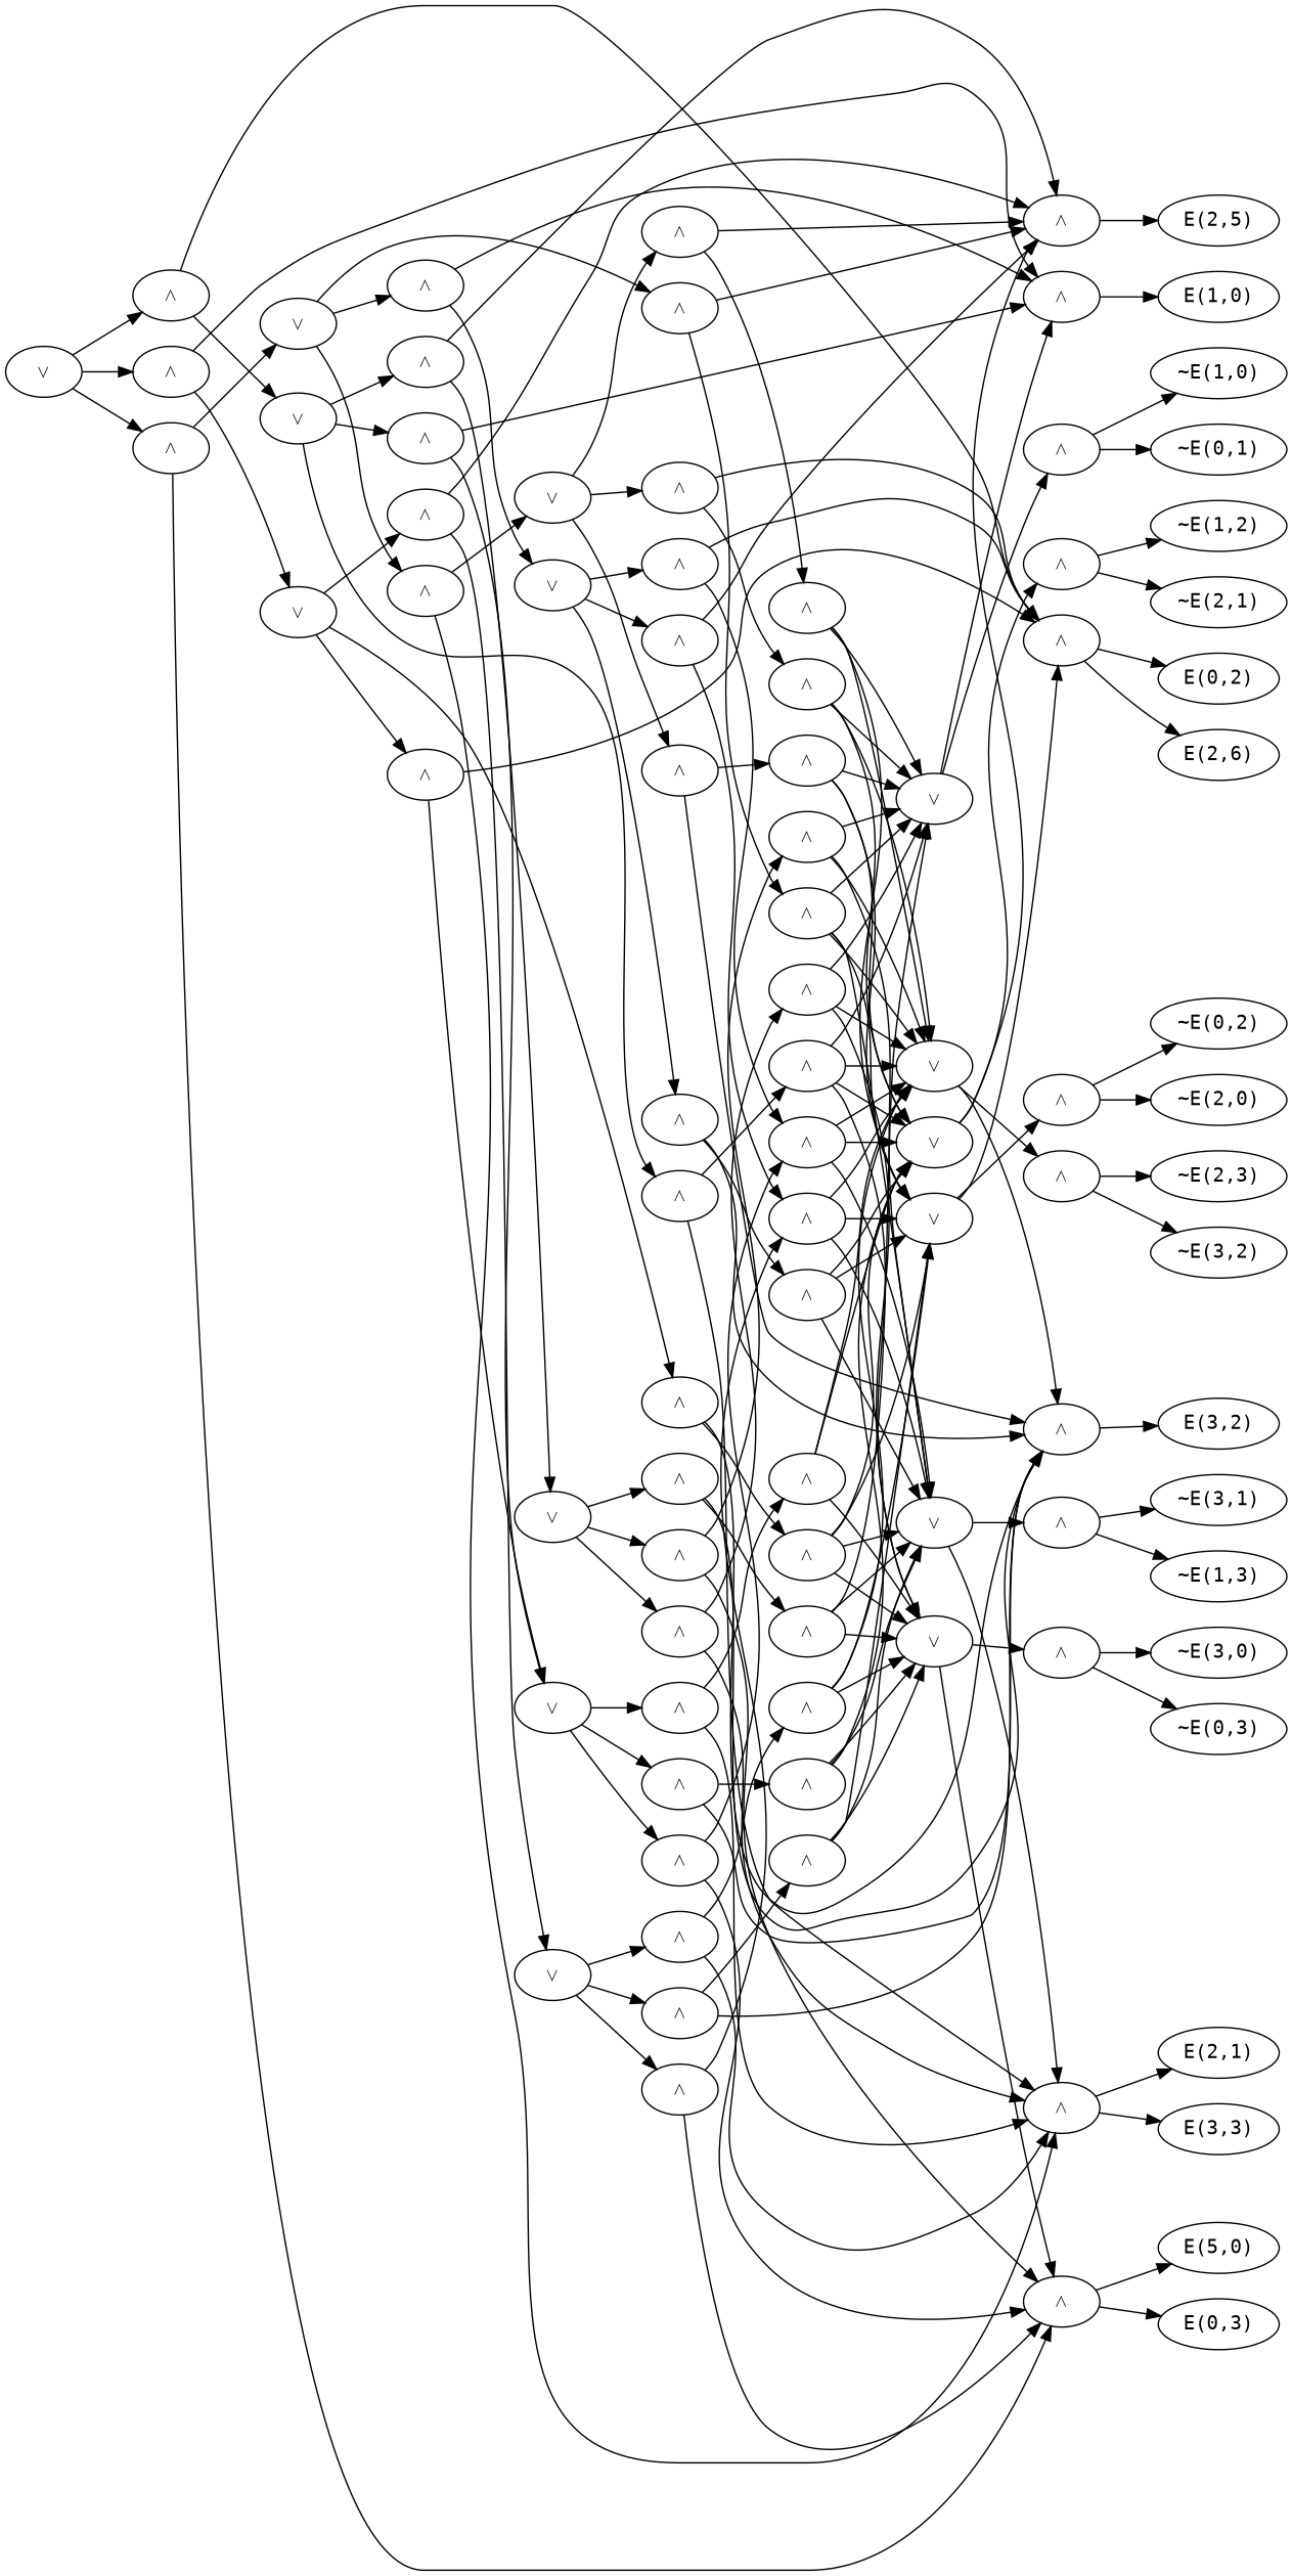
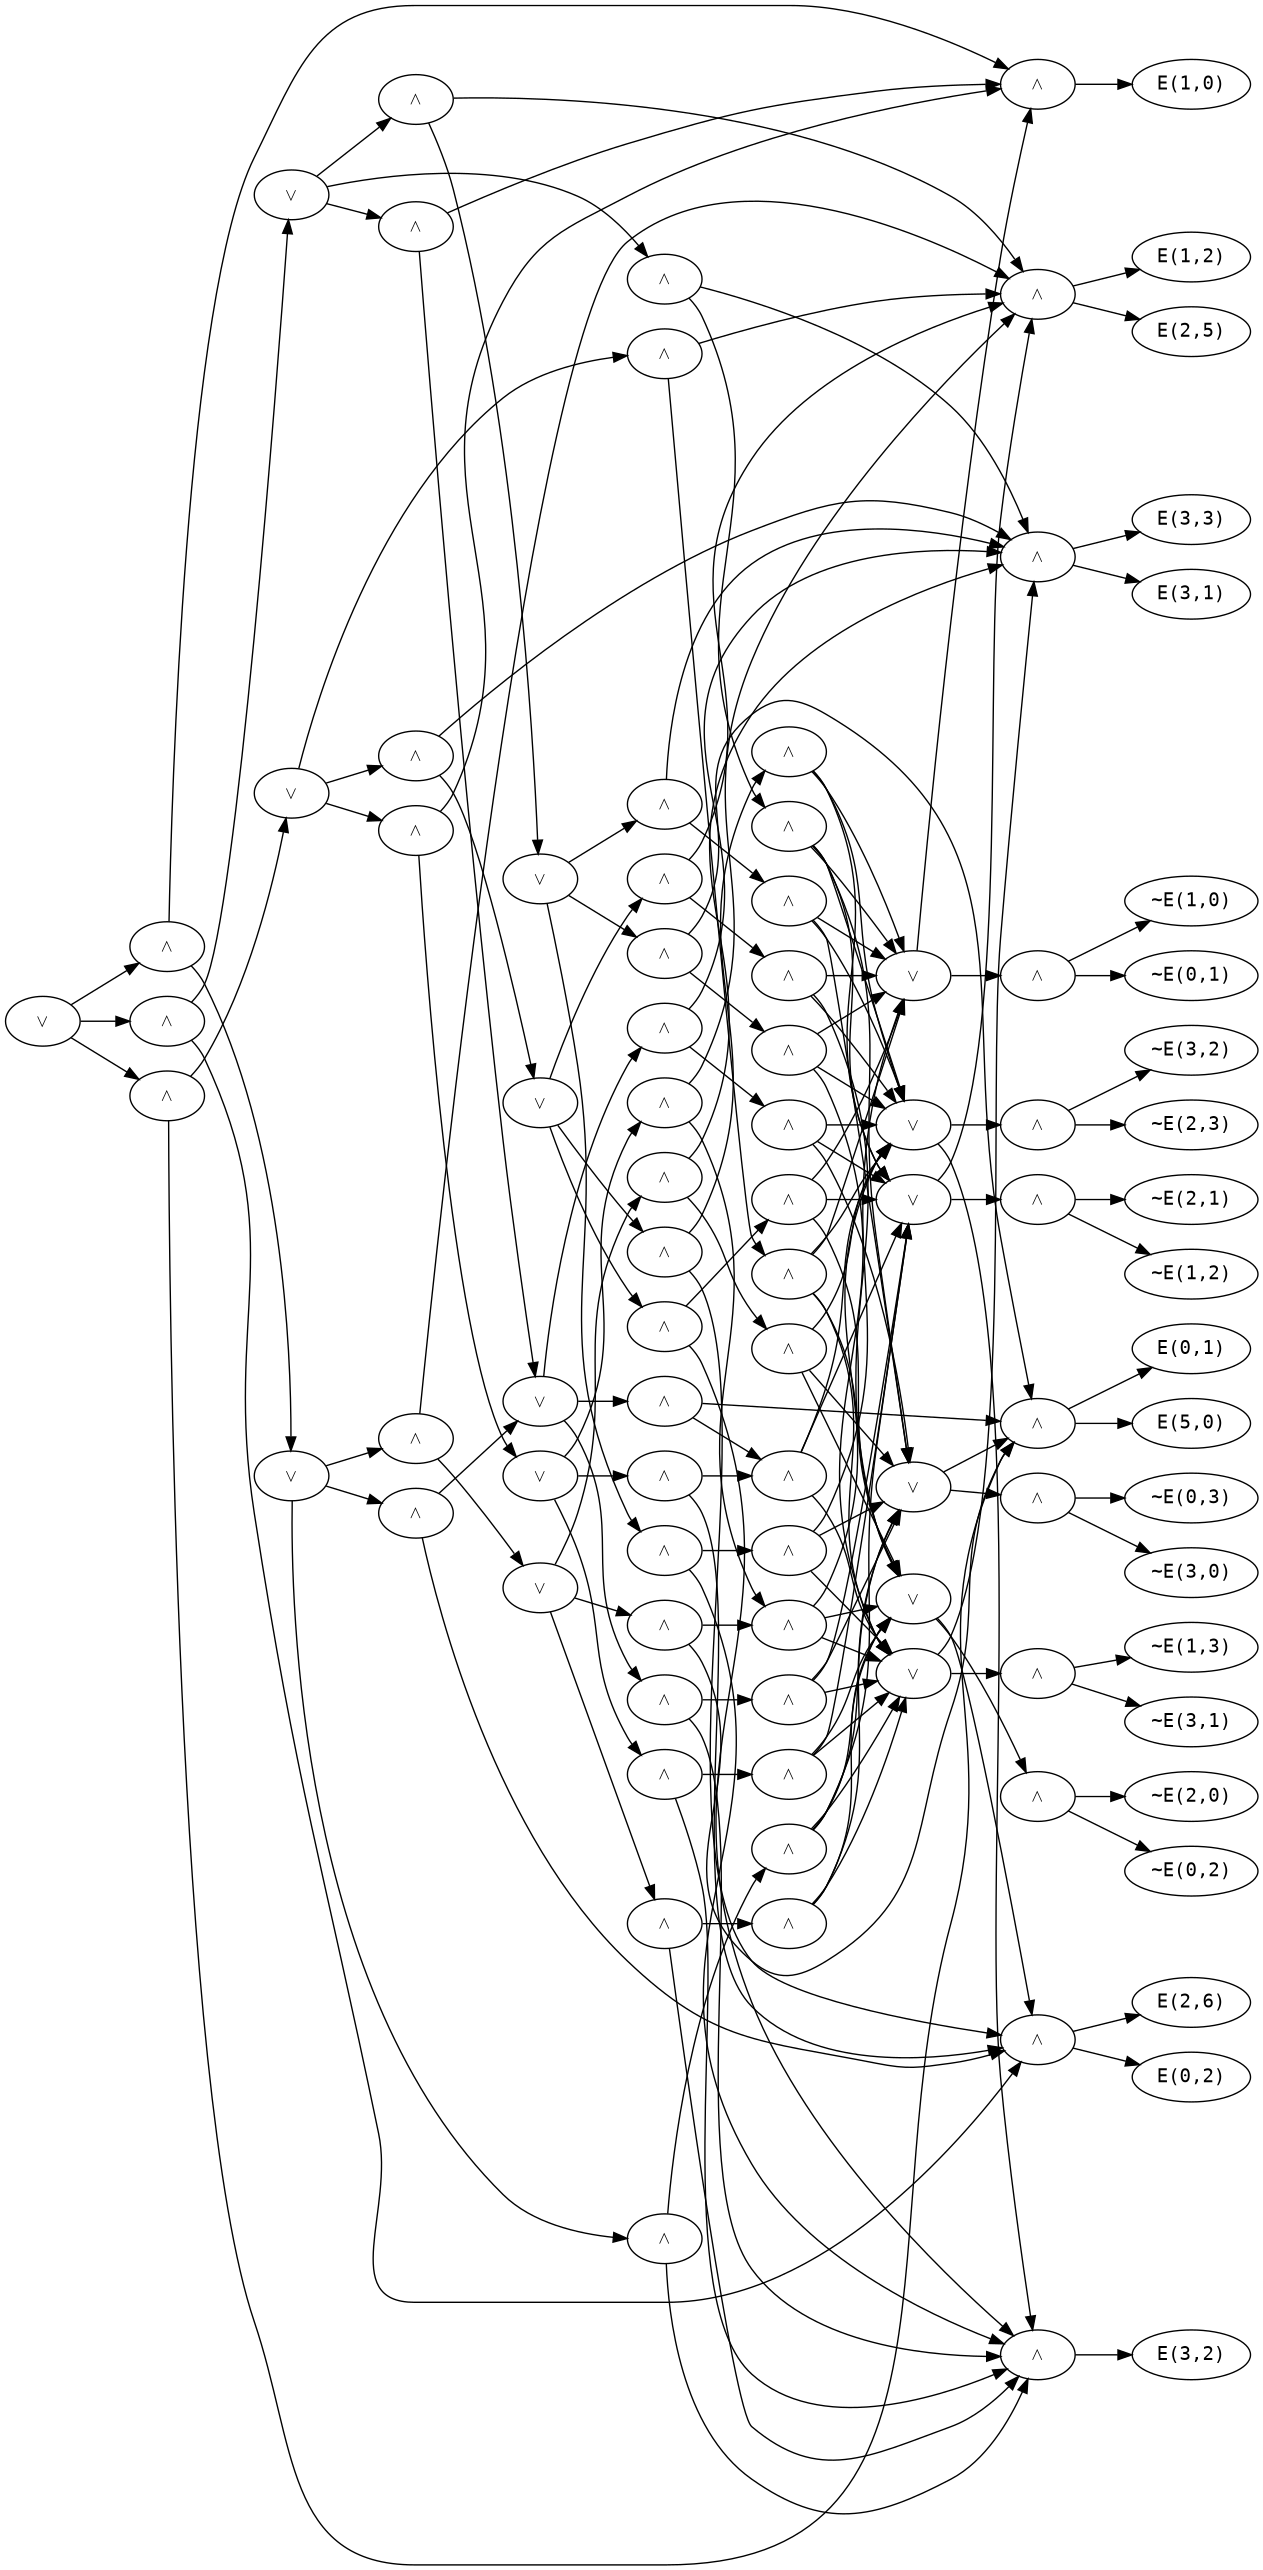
  strict digraph {
    fontname="DejaVu Sans Mono"
    rankdir=LR
    node [fontname="DejaVu Sans Mono"]
    edge [fontname="DejaVu Sans Mono"]
    n1 [label="E(1,0)"]
    n2 [label="~E(0,1)"]
    n3 [label="~E(1,0)"]
    n4 [label="⋁"]
    n5 [label="⋀"]
    n6 [label="⋀"]
    n7 [label="E(0,2)"]
    n8 [label="E(2,6)"]
    n9 [label="~E(0,2)"]
    n10 [label="~E(2,0)"]
    n11 [label="⋁"]
    n12 [label="⋀"]
    n13 [label="⋀"]
-   n14 [label="E(0,3)"]
+   n14 [label="E(0,1)"]
    n15 [label="E(5,0)"]
    n16 [label="~E(0,3)"]
    n17 [label="~E(3,0)"]
    n18 [label="⋁"]
    n19 [label="⋀"]
    n20 [label="⋀"]
+   n21 [label="E(1,2)"]
    n22 [label="E(2,5)"]
    n23 [label="~E(1,2)"]
    n24 [label="~E(2,1)"]
    n25 [label="⋁"]
    n26 [label="⋀"]
    n27 [label="⋀"]
    n28 [label="E(3,3)"]
-   n29 [label="E(2,1)"]
+   n29 [label="E(3,1)"]
    n30 [label="~E(1,3)"]
    n31 [label="~E(3,1)"]
    n32 [label="⋁"]
    n33 [label="⋀"]
    n34 [label="⋀"]
    n35 [label="E(3,2)"]
    n36 [label="~E(2,3)"]
    n37 [label="~E(3,2)"]
    n38 [label="⋁"]
    n39 [label="⋀"]
    n40 [label="⋀"]
    n41 [label="⋁"]
    n42 [label="⋀"]
    n43 [label="⋀"]
    n44 [label="⋀"]
    n45 [label="⋁"]
    n46 [label="⋁"]
    n47 [label="⋁"]
    n48 [label="⋀"]
    n49 [label="⋀"]
    n50 [label="⋀"]
    n51 [label="⋀"]
    n52 [label="⋀"]
    n53 [label="⋀"]
    n54 [label="⋀"]
    n55 [label="⋀"]
    n56 [label="⋀"]
    n57 [label="⋁"]
    n58 [label="⋁"]
    n59 [label="⋀"]
    n60 [label="⋀"]
    n61 [label="⋀"]
    n62 [label="⋀"]
    n63 [label="⋀"]
    n64 [label="⋀"]
    n65 [label="⋀"]
    n66 [label="⋀"]
    n67 [label="⋀"]
    n68 [label="⋀"]
    n69 [label="⋀"]
    n70 [label="⋀"]
    n71 [label="⋀"]
    n72 [label="⋁"]
    n73 [label="⋀"]
    n74 [label="⋀"]
    n75 [label="⋀"]
    n76 [label="⋀"]
    n77 [label="⋀"]
    n78 [label="⋀"]
    n79 [label="⋀"]
    n80 [label="⋁"]
    n81 [label="⋀"]
    n82 [label="⋁"]
    n83 [label="⋀"]
    n84 [label="⋀"]
    n85 [label="⋀"]
    n86 [label="⋀"]
    n87 [label="⋀"]
    n88 [label="⋀"]
    n89 [label="⋀"]
    n90 [label="⋀"]
    n91 [label="⋀"]
    n92 [label="⋀"]
    n4 -> n5
    n4 -> n6
    n5 -> n2
    n5 -> n3
    n6 -> n1
    n11 -> n12
    n11 -> n13
    n12 -> n9
    n12 -> n10
    n13 -> n7
    n13 -> n8
    n18 -> n19
    n18 -> n20
    n19 -> n16
    n19 -> n17
    n20 -> n14
    n20 -> n15
    n25 -> n26
    n25 -> n27
    n26 -> n23
    n26 -> n24
+   n27 -> n21
    n27 -> n22
    n32 -> n33
    n32 -> n34
    n33 -> n30
    n33 -> n31
    n34 -> n28
    n34 -> n29
    n38 -> n39
    n38 -> n40
    n39 -> n36
    n39 -> n37
    n40 -> n35
    n41 -> n42
    n41 -> n43
    n41 -> n44
    n42 -> n6
    n42 -> n45
    n43 -> n13
    n43 -> n46
    n44 -> n20
    n44 -> n47
    n45 -> n48
    n45 -> n49
    n45 -> n50
    n46 -> n51
    n46 -> n52
    n46 -> n53
    n47 -> n54
    n47 -> n55
    n47 -> n56
    n48 -> n13
    n48 -> n57
    n49 -> n27
    n49 -> n58
    n50 -> n40
    n50 -> n59
    n51 -> n6
    n51 -> n57
    n52 -> n27
    n52 -> n72
    n53 -> n34
    n53 -> n73
    n54 -> n6
    n54 -> n80
    n55 -> n27
    n55 -> n81
    n56 -> n34
    n56 -> n82
    n57 -> n60
    n57 -> n61
    n57 -> n62
    n58 -> n63
    n58 -> n64
    n58 -> n65
    n59 -> n11
    n59 -> n18
    n59 -> n25
    n59 -> n32
    n60 -> n20
    n60 -> n66
    n61 -> n34
    n61 -> n67
    n62 -> n40
    n62 -> n68
    n63 -> n20
    n63 -> n69
    n64 -> n34
    n64 -> n70
    n65 -> n40
    n65 -> n71
    n66 -> n25
    n66 -> n32
    n66 -> n38
    n67 -> n18
    n67 -> n25
    n67 -> n38
    n68 -> n18
    n68 -> n25
    n68 -> n32
    n69 -> n11
    n69 -> n32
    n69 -> n38
    n70 -> n11
    n70 -> n18
    n70 -> n38
    n71 -> n11
    n71 -> n18
    n71 -> n32
    n72 -> n74
    n72 -> n75
    n72 -> n76
    n73 -> n4
    n73 -> n18
    n73 -> n25
    n73 -> n38
    n74 -> n20
    n74 -> n77
    n75 -> n34
    n75 -> n78
    n76 -> n40
    n76 -> n79
    n77 -> n4
    n77 -> n32
    n77 -> n38
    n78 -> n4
    n78 -> n18
    n78 -> n38
    n79 -> n4
    n79 -> n18
    n79 -> n32
    n80 -> n83
    n80 -> n84
    n80 -> n85
    n81 -> n4
    n81 -> n11
    n81 -> n32
    n81 -> n38
    n82 -> n86
    n82 -> n87
    n82 -> n88
    n83 -> n13
    n83 -> n66
    n84 -> n27
    n84 -> n69
    n85 -> n40
    n85 -> n89
    n86 -> n13
    n86 -> n90
    n87 -> n27
    n87 -> n91
    n88 -> n40
    n88 -> n92
    n89 -> n11
    n89 -> n25
    n89 -> n32
    n90 -> n4
    n90 -> n25
    n90 -> n38
    n91 -> n4
    n91 -> n11
    n91 -> n38
    n92 -> n4
    n92 -> n11
    n92 -> n25
  }
